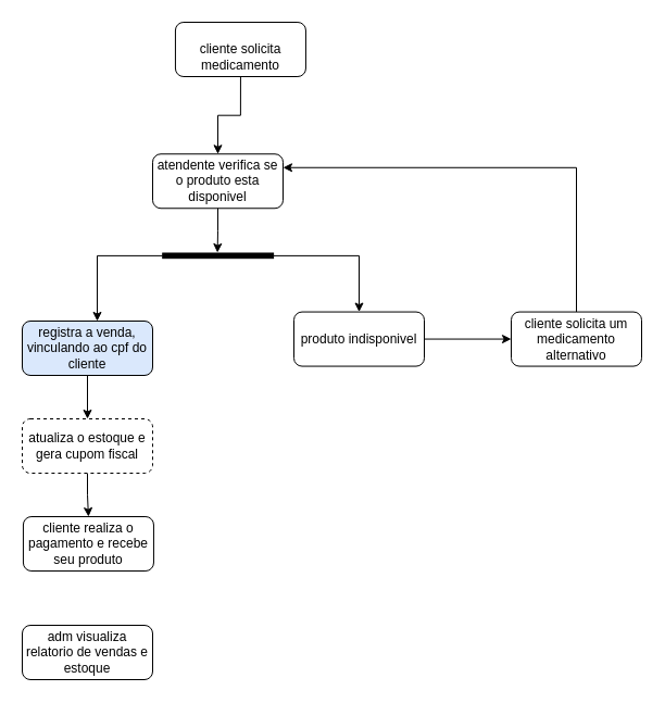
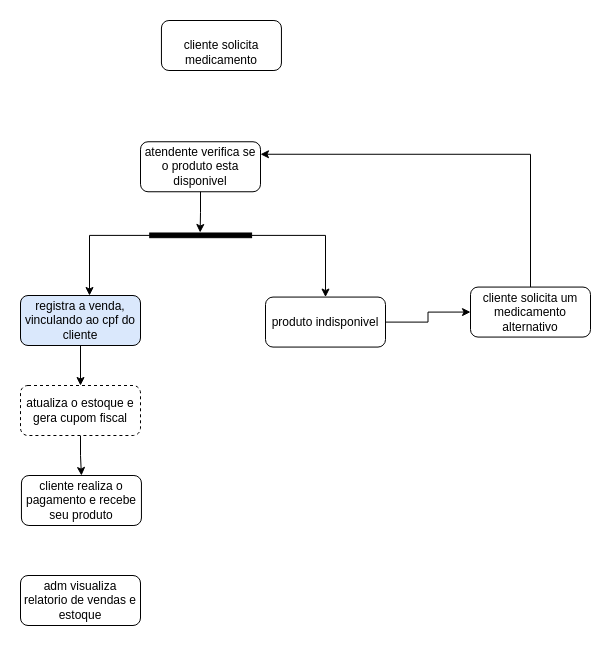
  <mxCell id="0" />
  <mxCell id="1" parent="0" />
- <mxCell id="2" style="edgeStyle=orthogonalEdgeStyle;rounded=0;orthogonalLoop=1;jettySize=auto;html=1;exitX=0.5;exitY=1;exitDx=0;exitDy=0;entryX=0.5;entryY=0;entryDx=0;entryDy=0;" edge="1" parent="1" source="3" target="6"><mxGeometry relative="1" as="geometry" /></mxCell>
  <mxCell id="3" value="&lt;br&gt;&lt;div&gt;cliente solicita medicamento&lt;/div&gt;" style="rounded=1;whiteSpace=wrap;html=1;fontSize=12;glass=0;strokeWidth=1;shadow=0;" parent="1" vertex="1"><mxGeometry x="160.94" y="20" width="120" height="50" as="geometry" /></mxCell>
  <mxCell id="4" style="edgeStyle=orthogonalEdgeStyle;rounded=0;orthogonalLoop=1;jettySize=auto;html=1;entryX=0.5;entryY=0;entryDx=0;entryDy=0;" edge="1" parent="1" source="5" target="15"><mxGeometry relative="1" as="geometry" /></mxCell>
  <mxCell id="5" value="" style="html=1;points=[];perimeter=orthogonalPerimeter;fillColor=strokeColor;rotation=-90;" vertex="1" parent="1"><mxGeometry x="197.82" y="183.91" width="4.69" height="101.87" as="geometry" /></mxCell>
  <mxCell id="6" value="atendente verifica se o produto esta disponivel" style="rounded=1;whiteSpace=wrap;html=1;fontSize=12;glass=0;strokeWidth=1;shadow=0;" vertex="1" parent="1"><mxGeometry x="140" y="141.25" width="120" height="50" as="geometry" /></mxCell>
  <mxCell id="7" style="edgeStyle=orthogonalEdgeStyle;rounded=0;orthogonalLoop=1;jettySize=auto;html=1;exitX=0.5;exitY=1;exitDx=0;exitDy=0;entryX=0.5;entryY=0;entryDx=0;entryDy=0;" edge="1" parent="1" source="8" target="12"><mxGeometry relative="1" as="geometry" /></mxCell>
  <mxCell id="8" value="registra a venda, vinculando ao cpf do cliente" style="rounded=1;whiteSpace=wrap;html=1;fontSize=12;glass=0;strokeWidth=1;shadow=0;fillColor=#dae8fc;" vertex="1" parent="1"><mxGeometry x="20" y="295" width="120" height="50" as="geometry" /></mxCell>
  <mxCell id="9" style="edgeStyle=orthogonalEdgeStyle;rounded=0;orthogonalLoop=1;jettySize=auto;html=1;entryX=0.575;entryY=0;entryDx=0;entryDy=0;entryPerimeter=0;" edge="1" parent="1" source="5" target="8"><mxGeometry relative="1" as="geometry" /></mxCell>
  <mxCell id="10" style="edgeStyle=orthogonalEdgeStyle;rounded=0;orthogonalLoop=1;jettySize=auto;html=1;exitX=0.5;exitY=1;exitDx=0;exitDy=0;entryX=1.108;entryY=0.495;entryDx=0;entryDy=0;entryPerimeter=0;" edge="1" parent="1" source="6" target="5"><mxGeometry relative="1" as="geometry" /></mxCell>
  <mxCell id="11" style="edgeStyle=orthogonalEdgeStyle;rounded=0;orthogonalLoop=1;jettySize=auto;html=1;exitX=0.5;exitY=1;exitDx=0;exitDy=0;entryX=0.5;entryY=0;entryDx=0;entryDy=0;" edge="1" parent="1" source="12" target="13"><mxGeometry relative="1" as="geometry" /></mxCell>
  <mxCell id="12" value="atualiza o estoque e gera cupom fiscal" style="rounded=1;whiteSpace=wrap;html=1;fontSize=12;glass=0;strokeWidth=1;shadow=0;dashed=1;" vertex="1" parent="1"><mxGeometry x="20" y="385" width="120" height="50" as="geometry" /></mxCell>
  <mxCell id="13" value="cliente realiza o pagamento e recebe seu produto" style="rounded=1;whiteSpace=wrap;html=1;fontSize=12;glass=0;strokeWidth=1;shadow=0;" vertex="1" parent="1"><mxGeometry x="20.94" y="475" width="120" height="50" as="geometry" /></mxCell>
  <mxCell id="14" style="edgeStyle=orthogonalEdgeStyle;rounded=0;orthogonalLoop=1;jettySize=auto;html=1;entryX=0;entryY=0.5;entryDx=0;entryDy=0;" edge="1" parent="1" source="15" target="17"><mxGeometry relative="1" as="geometry" /></mxCell>
- <mxCell id="15" value="produto indisponivel" style="rounded=1;whiteSpace=wrap;html=1;fontSize=12;glass=0;strokeWidth=1;shadow=0;" vertex="1" parent="1"><mxGeometry x="270" y="286.57" width="120" height="50" as="geometry" /></mxCell>
+ <mxCell id="15" value="produto indisponivel" style="rounded=1;whiteSpace=wrap;html=1;fontSize=12;glass=0;strokeWidth=1;shadow=0;" vertex="1" parent="1"><mxGeometry x="265" y="296.57" width="120" height="50" as="geometry" /></mxCell>
  <mxCell id="16" style="edgeStyle=orthogonalEdgeStyle;rounded=0;orthogonalLoop=1;jettySize=auto;html=1;exitX=0.5;exitY=0;exitDx=0;exitDy=0;entryX=1;entryY=0.25;entryDx=0;entryDy=0;" edge="1" parent="1" source="17" target="6"><mxGeometry relative="1" as="geometry" /></mxCell>
  <mxCell id="17" value="cliente solicita um medicamento alternativo" style="rounded=1;whiteSpace=wrap;html=1;fontSize=12;glass=0;strokeWidth=1;shadow=0;" vertex="1" parent="1"><mxGeometry x="470" y="286.57" width="120" height="50" as="geometry" /></mxCell>
  <mxCell id="18" value="adm visualiza relatorio de vendas e estoque" style="rounded=1;whiteSpace=wrap;html=1;fontSize=12;glass=0;strokeWidth=1;shadow=0;" vertex="1" parent="1"><mxGeometry x="20" y="575" width="120" height="50" as="geometry" /></mxCell>
